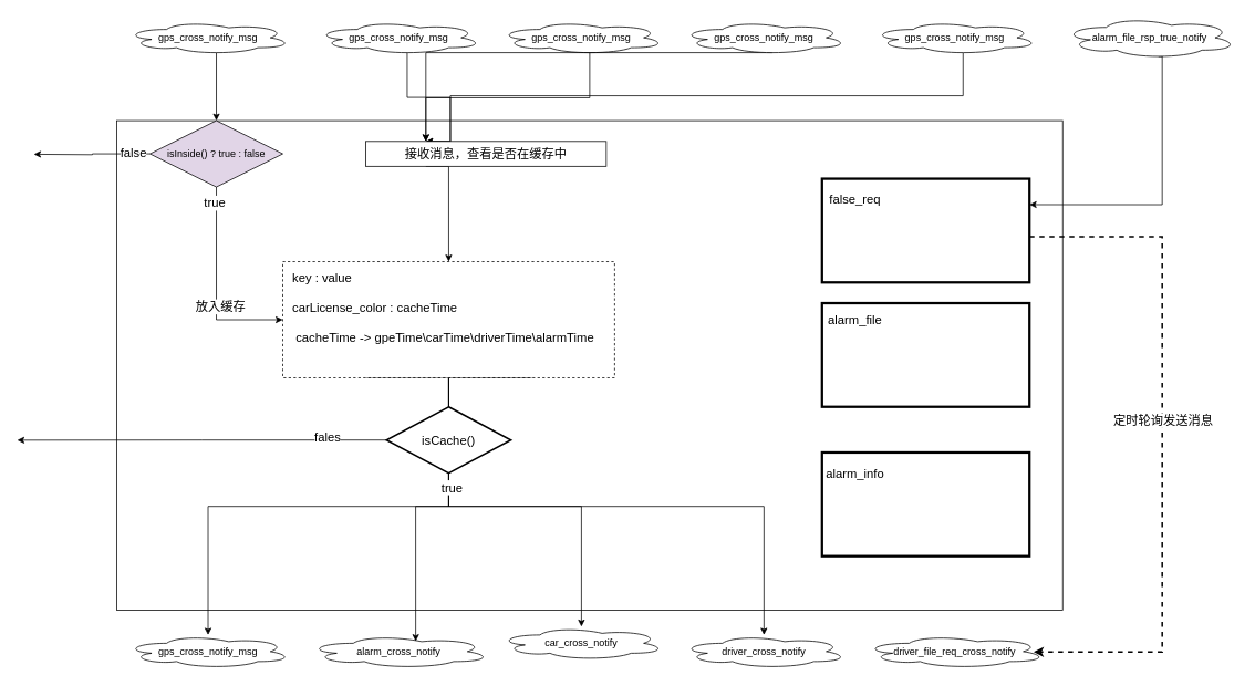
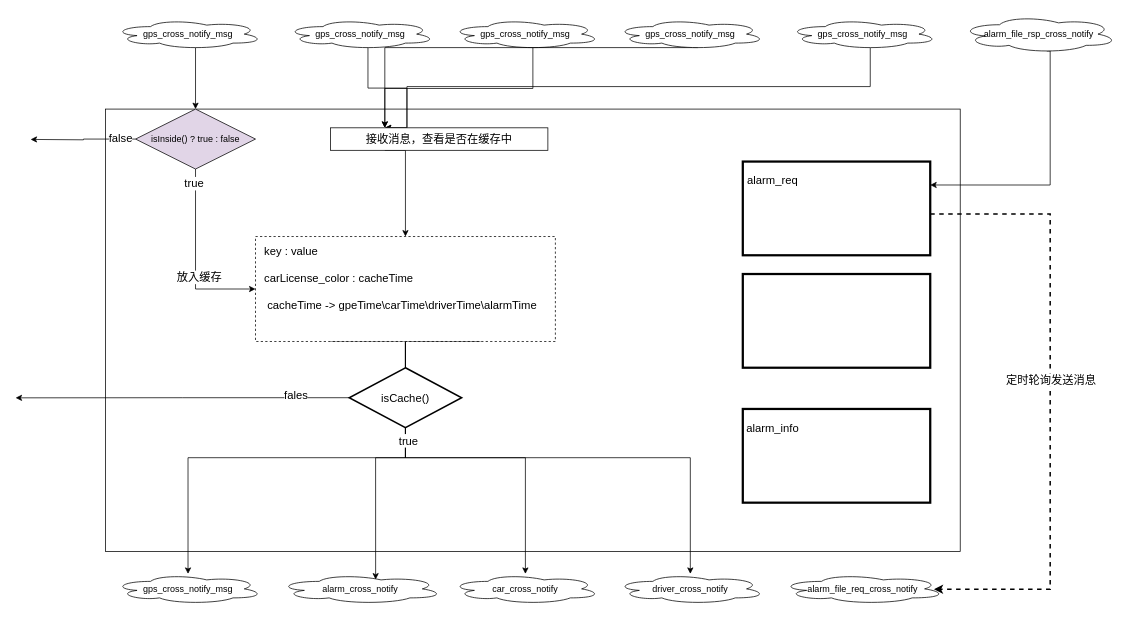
  <mxCell id="0" />
  <mxCell id="1" parent="0" />
  <mxCell id="2" value="" style="rounded=0;whiteSpace=wrap;html=1;" vertex="1" parent="1"><mxGeometry x="140" y="145" width="1140" height="590" as="geometry" /></mxCell>
  <mxCell id="3" value="gps_cross_notify_msg" style="ellipse;shape=cloud;whiteSpace=wrap;html=1;" vertex="1" parent="1"><mxGeometry x="150" y="765" width="200" height="40" as="geometry" /></mxCell>
  <mxCell id="4" value="alarm_cross_notify" style="ellipse;shape=cloud;whiteSpace=wrap;html=1;" vertex="1" parent="1"><mxGeometry x="370" y="765" width="220" height="40" as="geometry" /></mxCell>
  <mxCell id="5" style="edgeStyle=orthogonalEdgeStyle;rounded=0;orthogonalLoop=1;jettySize=auto;html=1;exitX=0.55;exitY=0.95;exitDx=0;exitDy=0;exitPerimeter=0;entryX=1;entryY=0.25;entryDx=0;entryDy=0;fontSize=15;" edge="1" parent="1" source="6" target="40"><mxGeometry relative="1" as="geometry"><Array as="points"><mxPoint x="1400" y="67" /><mxPoint x="1400" y="246" /></Array></mxGeometry></mxCell>
- <mxCell id="6" value="alarm_file_rsp_true_notify" style="ellipse;shape=cloud;whiteSpace=wrap;html=1;" vertex="1" parent="1"><mxGeometry x="1280" y="20" width="210" height="50" as="geometry" /></mxCell>
- <mxCell id="7" value="car_cross_notify" style="ellipse;shape=cloud;whiteSpace=wrap;html=1;" vertex="1" parent="1"><mxGeometry x="600" y="755" width="200" height="40" as="geometry" /></mxCell>
+ <mxCell id="6" value="alarm_file_rsp_cross_notify" style="ellipse;shape=cloud;whiteSpace=wrap;html=1;" vertex="1" parent="1"><mxGeometry x="1280" y="20" width="210" height="50" as="geometry" /></mxCell>
+ <mxCell id="7" value="car_cross_notify" style="ellipse;shape=cloud;whiteSpace=wrap;html=1;" vertex="1" parent="1"><mxGeometry x="600" y="765" width="200" height="40" as="geometry" /></mxCell>
  <mxCell id="8" value="driver_cross_notify" style="ellipse;shape=cloud;whiteSpace=wrap;html=1;" vertex="1" parent="1"><mxGeometry x="820" y="765" width="200" height="40" as="geometry" /></mxCell>
- <mxCell id="9" value="driver_file_req_cross_notify" style="ellipse;shape=cloud;whiteSpace=wrap;html=1;" vertex="1" parent="1"><mxGeometry x="1040" y="765" width="220" height="40" as="geometry" /></mxCell>
+ <mxCell id="9" value="alarm_file_req_cross_notify" style="ellipse;shape=cloud;whiteSpace=wrap;html=1;" vertex="1" parent="1"><mxGeometry x="1040" y="765" width="220" height="40" as="geometry" /></mxCell>
  <mxCell id="10" style="edgeStyle=orthogonalEdgeStyle;rounded=0;orthogonalLoop=1;jettySize=auto;html=1;exitX=0.55;exitY=0.95;exitDx=0;exitDy=0;exitPerimeter=0;entryX=0.5;entryY=0;entryDx=0;entryDy=0;fontSize=15;" edge="1" parent="1" source="11" target="25"><mxGeometry relative="1" as="geometry" /></mxCell>
  <mxCell id="11" value="gps_cross_notify_msg" style="ellipse;shape=cloud;whiteSpace=wrap;html=1;" vertex="1" parent="1"><mxGeometry x="150" y="25" width="200" height="40" as="geometry" /></mxCell>
  <mxCell id="12" style="edgeStyle=orthogonalEdgeStyle;rounded=0;orthogonalLoop=1;jettySize=auto;html=1;exitX=0.55;exitY=0.95;exitDx=0;exitDy=0;exitPerimeter=0;entryX=0.25;entryY=0;entryDx=0;entryDy=0;strokeWidth=1;fontSize=15;" edge="1" parent="1" source="13" target="45"><mxGeometry relative="1" as="geometry"><Array as="points"><mxPoint x="490" y="117" /><mxPoint x="542" y="117" /></Array></mxGeometry></mxCell>
  <mxCell id="13" value="gps_cross_notify_msg" style="ellipse;shape=cloud;whiteSpace=wrap;html=1;" vertex="1" parent="1"><mxGeometry x="380" y="25" width="200" height="40" as="geometry" /></mxCell>
  <mxCell id="14" style="edgeStyle=orthogonalEdgeStyle;rounded=0;orthogonalLoop=1;jettySize=auto;html=1;exitX=0.55;exitY=0.95;exitDx=0;exitDy=0;exitPerimeter=0;entryX=0.25;entryY=0;entryDx=0;entryDy=0;strokeWidth=1;fontSize=15;" edge="1" parent="1" source="15" target="45"><mxGeometry relative="1" as="geometry" /></mxCell>
  <mxCell id="15" value="gps_cross_notify_msg" style="ellipse;shape=cloud;whiteSpace=wrap;html=1;" vertex="1" parent="1"><mxGeometry x="600" y="25" width="200" height="40" as="geometry" /></mxCell>
  <mxCell id="16" style="edgeStyle=orthogonalEdgeStyle;rounded=0;orthogonalLoop=1;jettySize=auto;html=1;exitX=0.55;exitY=0.95;exitDx=0;exitDy=0;exitPerimeter=0;entryX=0.25;entryY=0;entryDx=0;entryDy=0;strokeWidth=1;fontSize=15;" edge="1" parent="1" source="17" target="45"><mxGeometry relative="1" as="geometry" /></mxCell>
  <mxCell id="17" value="gps_cross_notify_msg" style="ellipse;shape=cloud;whiteSpace=wrap;html=1;" vertex="1" parent="1"><mxGeometry x="820" y="25" width="200" height="40" as="geometry" /></mxCell>
  <mxCell id="18" style="edgeStyle=orthogonalEdgeStyle;rounded=0;orthogonalLoop=1;jettySize=auto;html=1;exitX=0.55;exitY=0.95;exitDx=0;exitDy=0;exitPerimeter=0;entryX=0.25;entryY=0;entryDx=0;entryDy=0;strokeWidth=1;fontSize=15;" edge="1" parent="1" source="19" target="45"><mxGeometry relative="1" as="geometry"><Array as="points"><mxPoint x="1160" y="115" /><mxPoint x="542" y="115" /></Array></mxGeometry></mxCell>
  <mxCell id="19" value="gps_cross_notify_msg" style="ellipse;shape=cloud;whiteSpace=wrap;html=1;" vertex="1" parent="1"><mxGeometry x="1050" y="25" width="200" height="40" as="geometry" /></mxCell>
  <mxCell id="20" style="edgeStyle=orthogonalEdgeStyle;rounded=0;orthogonalLoop=1;jettySize=auto;html=1;exitX=0;exitY=0.5;exitDx=0;exitDy=0;" edge="1" parent="1" source="25"><mxGeometry relative="1" as="geometry"><mxPoint x="40" y="185.471" as="targetPoint" /></mxGeometry></mxCell>
  <mxCell id="21" value="false&lt;br&gt;" style="edgeLabel;html=1;align=center;verticalAlign=middle;resizable=0;points=[];fontSize=15;" vertex="1" connectable="0" parent="20"><mxGeometry x="0.343" y="-2" relative="1" as="geometry"><mxPoint x="73" as="offset" /></mxGeometry></mxCell>
  <mxCell id="22" style="edgeStyle=orthogonalEdgeStyle;rounded=0;orthogonalLoop=1;jettySize=auto;html=1;exitX=0.5;exitY=1;exitDx=0;exitDy=0;entryX=0;entryY=0.5;entryDx=0;entryDy=0;" edge="1" parent="1" source="25" target="31"><mxGeometry relative="1" as="geometry" /></mxCell>
  <mxCell id="23" value="&lt;font style=&quot;font-size: 15px;&quot;&gt;true&lt;/font&gt;" style="edgeLabel;html=1;align=center;verticalAlign=middle;resizable=0;points=[];" vertex="1" connectable="0" parent="22"><mxGeometry x="-0.849" y="-3" relative="1" as="geometry"><mxPoint as="offset" /></mxGeometry></mxCell>
  <mxCell id="24" value="放入缓存" style="edgeLabel;html=1;align=center;verticalAlign=middle;resizable=0;points=[];fontSize=15;" vertex="1" connectable="0" parent="22"><mxGeometry x="0.188" y="4" relative="1" as="geometry"><mxPoint as="offset" /></mxGeometry></mxCell>
  <mxCell id="25" value="isInside() ? true : false" style="rhombus;whiteSpace=wrap;html=1;fillColor=#e1d5e7;" vertex="1" parent="1"><mxGeometry x="180" y="145" width="160" height="80" as="geometry" /></mxCell>
  <mxCell id="26" style="edgeStyle=orthogonalEdgeStyle;rounded=0;orthogonalLoop=1;jettySize=auto;html=1;exitX=0.25;exitY=1;exitDx=0;exitDy=0;fontSize=15;" edge="1" parent="1" source="31" target="3"><mxGeometry relative="1" as="geometry"><Array as="points"><mxPoint x="540" y="455" /><mxPoint x="540" y="610" /><mxPoint x="250" y="610" /></Array></mxGeometry></mxCell>
  <mxCell id="27" style="edgeStyle=orthogonalEdgeStyle;rounded=0;orthogonalLoop=1;jettySize=auto;html=1;exitX=0.5;exitY=1;exitDx=0;exitDy=0;entryX=0.592;entryY=0.188;entryDx=0;entryDy=0;entryPerimeter=0;strokeWidth=1;fontSize=15;" edge="1" parent="1" source="31" target="4"><mxGeometry relative="1" as="geometry" /></mxCell>
  <mxCell id="28" style="edgeStyle=orthogonalEdgeStyle;rounded=0;orthogonalLoop=1;jettySize=auto;html=1;exitX=0.75;exitY=1;exitDx=0;exitDy=0;strokeWidth=1;fontSize=15;" edge="1" parent="1" source="31" target="7"><mxGeometry relative="1" as="geometry"><Array as="points"><mxPoint x="540" y="455" /><mxPoint x="540" y="610" /><mxPoint x="700" y="610" /></Array></mxGeometry></mxCell>
  <mxCell id="29" style="edgeStyle=orthogonalEdgeStyle;rounded=0;orthogonalLoop=1;jettySize=auto;html=1;exitX=0.75;exitY=1;exitDx=0;exitDy=0;strokeWidth=1;fontSize=15;" edge="1" parent="1" source="31" target="8"><mxGeometry relative="1" as="geometry"><Array as="points"><mxPoint x="540" y="455" /><mxPoint x="540" y="610" /><mxPoint x="920" y="610" /></Array></mxGeometry></mxCell>
  <mxCell id="30" value="true&lt;br&gt;" style="edgeLabel;html=1;align=center;verticalAlign=middle;resizable=0;points=[];fontSize=15;" vertex="1" connectable="0" parent="29"><mxGeometry x="-0.414" y="3" relative="1" as="geometry"><mxPoint as="offset" /></mxGeometry></mxCell>
  <mxCell id="31" value="" style="rounded=0;whiteSpace=wrap;html=1;dashed=1;" vertex="1" parent="1"><mxGeometry x="340" y="315" width="400" height="140" as="geometry" /></mxCell>
  <mxCell id="32" value="key : value&lt;br&gt;&lt;br&gt;carLicense_color : cacheTime&lt;br&gt;&lt;br&gt;&amp;nbsp;cacheTime -&amp;gt; gpeTime\carTime\driverTime\alarmTime" style="text;html=1;strokeColor=none;fillColor=none;align=left;verticalAlign=middle;whiteSpace=wrap;rounded=0;fontSize=15;" vertex="1" parent="1"><mxGeometry x="350" y="345" width="390" height="50" as="geometry" /></mxCell>
  <mxCell id="33" value="" style="group" vertex="1" connectable="0" parent="1"><mxGeometry x="990" y="545" width="250" height="125" as="geometry" /></mxCell>
  <mxCell id="34" value="" style="rounded=0;whiteSpace=wrap;html=1;fontSize=15;strokeWidth=3;" vertex="1" parent="33"><mxGeometry width="250" height="125" as="geometry" /></mxCell>
  <mxCell id="35" value="alarm_info" style="text;html=1;strokeColor=none;fillColor=none;align=center;verticalAlign=middle;whiteSpace=wrap;rounded=0;strokeWidth=3;fontSize=15;" vertex="1" parent="33"><mxGeometry x="10" y="10" width="60" height="30" as="geometry" /></mxCell>
  <mxCell id="36" value="" style="group" vertex="1" connectable="0" parent="1"><mxGeometry x="990" y="365" width="250" height="125" as="geometry" /></mxCell>
  <mxCell id="37" value="" style="rounded=0;whiteSpace=wrap;html=1;fontSize=15;strokeWidth=3;" vertex="1" parent="36"><mxGeometry width="250" height="125" as="geometry" /></mxCell>
- <mxCell id="38" value="alarm_file" style="text;html=1;strokeColor=none;fillColor=none;align=center;verticalAlign=middle;whiteSpace=wrap;rounded=0;strokeWidth=3;fontSize=15;" vertex="1" parent="36"><mxGeometry x="10" y="5" width="60" height="30" as="geometry" /></mxCell>
  <mxCell id="39" value="" style="group" vertex="1" connectable="0" parent="1"><mxGeometry x="990" y="215" width="250" height="125" as="geometry" /></mxCell>
  <mxCell id="40" value="" style="rounded=0;whiteSpace=wrap;html=1;fontSize=15;strokeWidth=3;" vertex="1" parent="39"><mxGeometry width="250" height="125" as="geometry" /></mxCell>
- <mxCell id="41" value="false_req" style="text;html=1;strokeColor=none;fillColor=none;align=center;verticalAlign=middle;whiteSpace=wrap;rounded=0;strokeWidth=3;fontSize=15;" vertex="1" parent="39"><mxGeometry x="10" y="10" width="60" height="30" as="geometry" /></mxCell>
+ <mxCell id="41" value="alarm_req" style="text;html=1;strokeColor=none;fillColor=none;align=center;verticalAlign=middle;whiteSpace=wrap;rounded=0;strokeWidth=3;fontSize=15;" vertex="1" parent="39"><mxGeometry x="10" y="10" width="60" height="30" as="geometry" /></mxCell>
  <mxCell id="42" style="edgeStyle=orthogonalEdgeStyle;rounded=0;orthogonalLoop=1;jettySize=auto;html=1;entryX=0.932;entryY=0.512;entryDx=0;entryDy=0;entryPerimeter=0;fontSize=15;dashed=1;strokeWidth=2;" edge="1" parent="1" source="40" target="9"><mxGeometry relative="1" as="geometry"><Array as="points"><mxPoint x="1400" y="285" /><mxPoint x="1400" y="785" /></Array></mxGeometry></mxCell>
  <mxCell id="43" value="定时轮询发送消息" style="edgeLabel;html=1;align=center;verticalAlign=middle;resizable=0;points=[];fontSize=15;" vertex="1" connectable="0" parent="42"><mxGeometry x="-0.766" y="3" relative="1" as="geometry"><mxPoint x="65" y="223" as="offset" /></mxGeometry></mxCell>
  <mxCell id="44" style="edgeStyle=orthogonalEdgeStyle;rounded=0;orthogonalLoop=1;jettySize=auto;html=1;exitX=0.25;exitY=1;exitDx=0;exitDy=0;entryX=0.5;entryY=0;entryDx=0;entryDy=0;strokeWidth=1;fontSize=15;" edge="1" parent="1" source="45" target="31"><mxGeometry relative="1" as="geometry"><Array as="points"><mxPoint x="540" y="200" /></Array></mxGeometry></mxCell>
  <mxCell id="45" value="接收消息，查看是否在缓存中" style="rounded=0;whiteSpace=wrap;html=1;fontSize=15;" vertex="1" parent="1"><mxGeometry x="440" y="170" width="290" height="30" as="geometry" /></mxCell>
  <mxCell id="46" style="edgeStyle=orthogonalEdgeStyle;rounded=0;orthogonalLoop=1;jettySize=auto;html=1;exitX=0;exitY=0.5;exitDx=0;exitDy=0;strokeWidth=1;fontSize=15;" edge="1" parent="1" source="48"><mxGeometry relative="1" as="geometry"><mxPoint x="20" y="530.176" as="targetPoint" /></mxGeometry></mxCell>
  <mxCell id="47" value="fales" style="edgeLabel;html=1;align=center;verticalAlign=middle;resizable=0;points=[];fontSize=15;" vertex="1" connectable="0" parent="46"><mxGeometry x="-0.677" y="-5" relative="1" as="geometry"><mxPoint as="offset" /></mxGeometry></mxCell>
  <mxCell id="48" value="isCache()" style="rhombus;whiteSpace=wrap;html=1;strokeWidth=2;fontSize=15;" vertex="1" parent="1"><mxGeometry x="465" y="490" width="150" height="80" as="geometry" /></mxCell>
